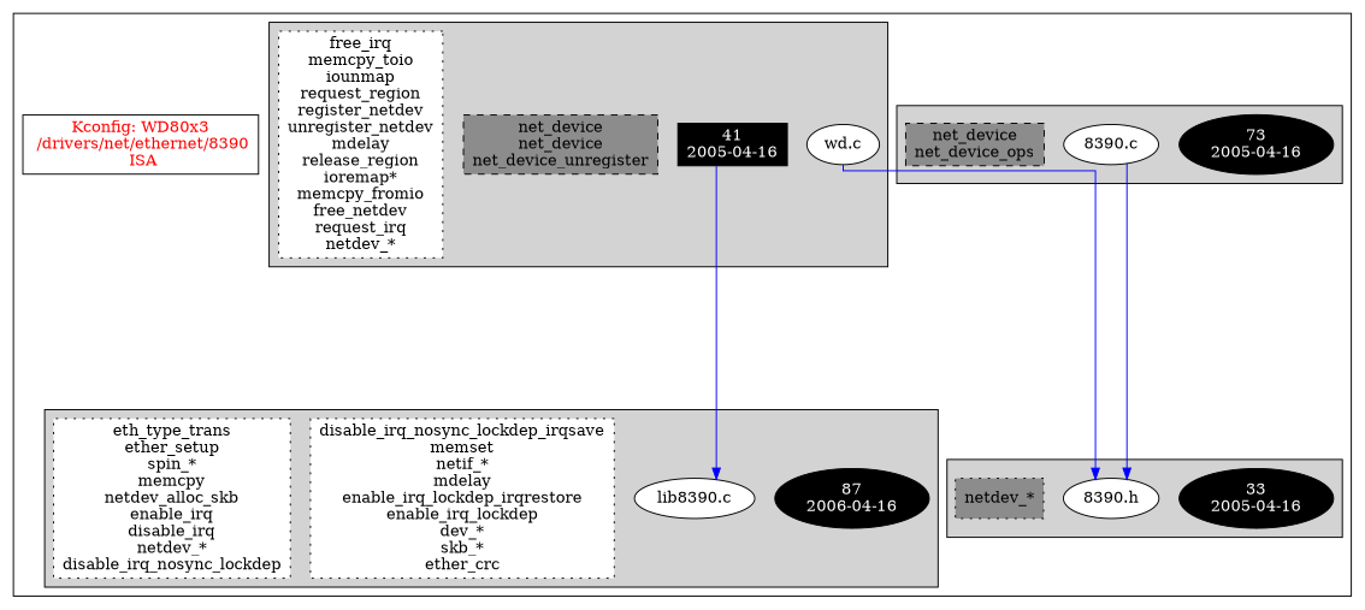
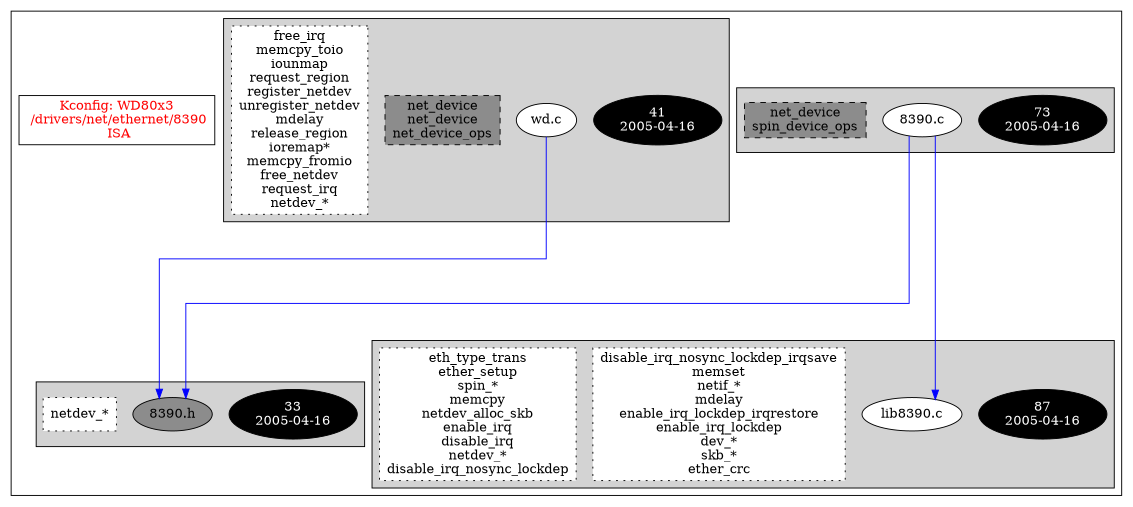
  digraph {
    ranksep=2
    splines=ortho
    node [fillcolor=white fontcolor=black style=filled]
    edge [color=blue]
    n1 [fillcolor=black fontcolor=white label="73\n2005-04-16"]
    n2 [label="8390.c\n"]
-   n3 [fillcolor=grey55 label="net_device\nnet_device_ops\n" shape=box style="filled,dashed"]
+   n3 [fillcolor=grey55 label="net_device\nspin_device_ops\n" shape=box style="filled,dashed"]
    n4 [fillcolor=black fontcolor=white label="33\n2005-04-16"]
-   n5 [label="8390.h\n"]
-   n6 [fillcolor=grey55 label="netdev_*\n" shape=box style="filled,dotted"]
-   n7 [fillcolor=black fontcolor=white label="87\n2006-04-16"]
+   n5 [fillcolor=grey55 label="8390.h\n"]
+   n6 [label="netdev_*\n" shape=box style="filled,dotted"]
+   n7 [fillcolor=black fontcolor=white label="87\n2005-04-16"]
    n8 [label="lib8390.c\n"]
    n9 [label="disable_irq_nosync_lockdep_irqsave\nmemset\nnetif_*\nmdelay\nenable_irq_lockdep_irqrestore\nenable_irq_lockdep\ndev_*\nskb_*\nether_crc\n" shape=box style="filled,dotted"]
    n10 [label="eth_type_trans\nether_setup\nspin_*\nmemcpy\nnetdev_alloc_skb\nenable_irq\ndisable_irq\nnetdev_*\ndisable_irq_nosync_lockdep\n" shape=box style="filled,dotted"]
-   n11 [fillcolor=black fontcolor=white label="41\n2005-04-16" shape=box]
+   n11 [fillcolor=black fontcolor=white label="41\n2005-04-16"]
    n12 [label="wd.c\n"]
-   n13 [fillcolor=grey55 label="net_device\nnet_device\nnet_device_unregister\n" shape=box style="filled,dashed"]
+   n13 [fillcolor=grey55 label="net_device\nnet_device\nnet_device_ops\n" shape=box style="filled,dashed"]
    n14 [label="free_irq\nmemcpy_toio\niounmap\nrequest_region\nregister_netdev\nunregister_netdev\nmdelay\nrelease_region\nioremap*\nmemcpy_fromio\nfree_netdev\nrequest_irq\nnetdev_*\n" shape=box style="filled,dotted"]
    n15 [fontcolor=red label="Kconfig: WD80x3\n /drivers/net/ethernet/8390\n  ISA " shape=box fillcolor="" style=""]
    subgraph cluster_1 {
      n15
      subgraph cluster_2 {
        style=filled
        n1
        n2
        n3
      }
      subgraph cluster_3 {
        style=filled
        n4
        n5
        n6
      }
      subgraph cluster_4 {
        style=filled
        n7
        n8
        n9
        n10
      }
      subgraph cluster_5 {
        style=filled
        n11
        n12
        n13
        n14
      }
    }
    n2 -> n5
-   n11 -> n8
+   n2 -> n8
    n12 -> n5
  }
